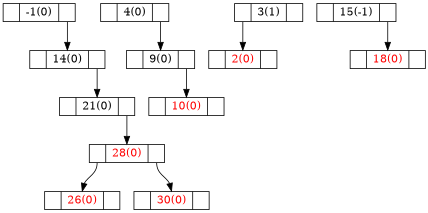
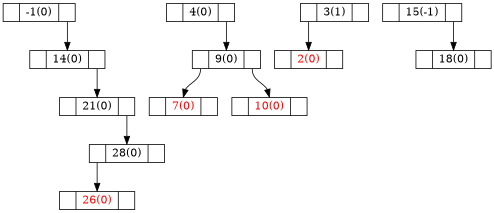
  digraph {
    node [color=black shape=record]
    edge [headport=D tailport=R]
    n1 [height=.1 label="<L> |<D> -1(0)|<R> "]
    n2 [height=.1 label="<L> |<D> 14(0)|<R> "]
    n3 [height=.1 label="<L> |<D> 21(0)|<R> "]
    n4 [height=.1 label="<L> |<D> 4(0)|<R> "]
    n5 [height=.1 label="<L> |<D> 9(0)|<R> "]
-   n6 [height=.1 label="<L> |<D> 28(0)|<R> " fontcolor=red]
+   n6 [height=.1 label="<L> |<D> 28(0)|<R> "]
    n7 [height=.1 label="<L> |<D> 3(1)|<R> "]
    n8 [fontcolor=red height=.1 label="<L> |<D> 2(0)|<R> "]
+   n9 [fontcolor=red height=.1 label="<L> |<D> 7(0)|<R> "]
    n10 [fontcolor=red height=.1 label="<L> |<D> 10(0)|<R> "]
    n11 [height=.1 label="<L> |<D> 15(-1)|<R> "]
-   n12 [fontcolor=red height=.1 label="<L> |<D> 18(0)|<R> "]
+   n12 [fontcolor=black height=.1 label="<L> |<D> 18(0)|<R> "]
    n13 [fontcolor=red height=.1 label="<L> |<D> 26(0)|<R> "]
-   n14 [fontcolor=red height=.1 label="<L> |<D> 30(0)|<R> "]
    n1 -> n2
    n2 -> n3
    n3 -> n6
    n4 -> n5
+   n5 -> n9 [tailport=L]
    n5 -> n10
    n6 -> n13 [tailport=L]
-   n6 -> n14
    n7 -> n8 [tailport=L]
    n11 -> n12
  }
